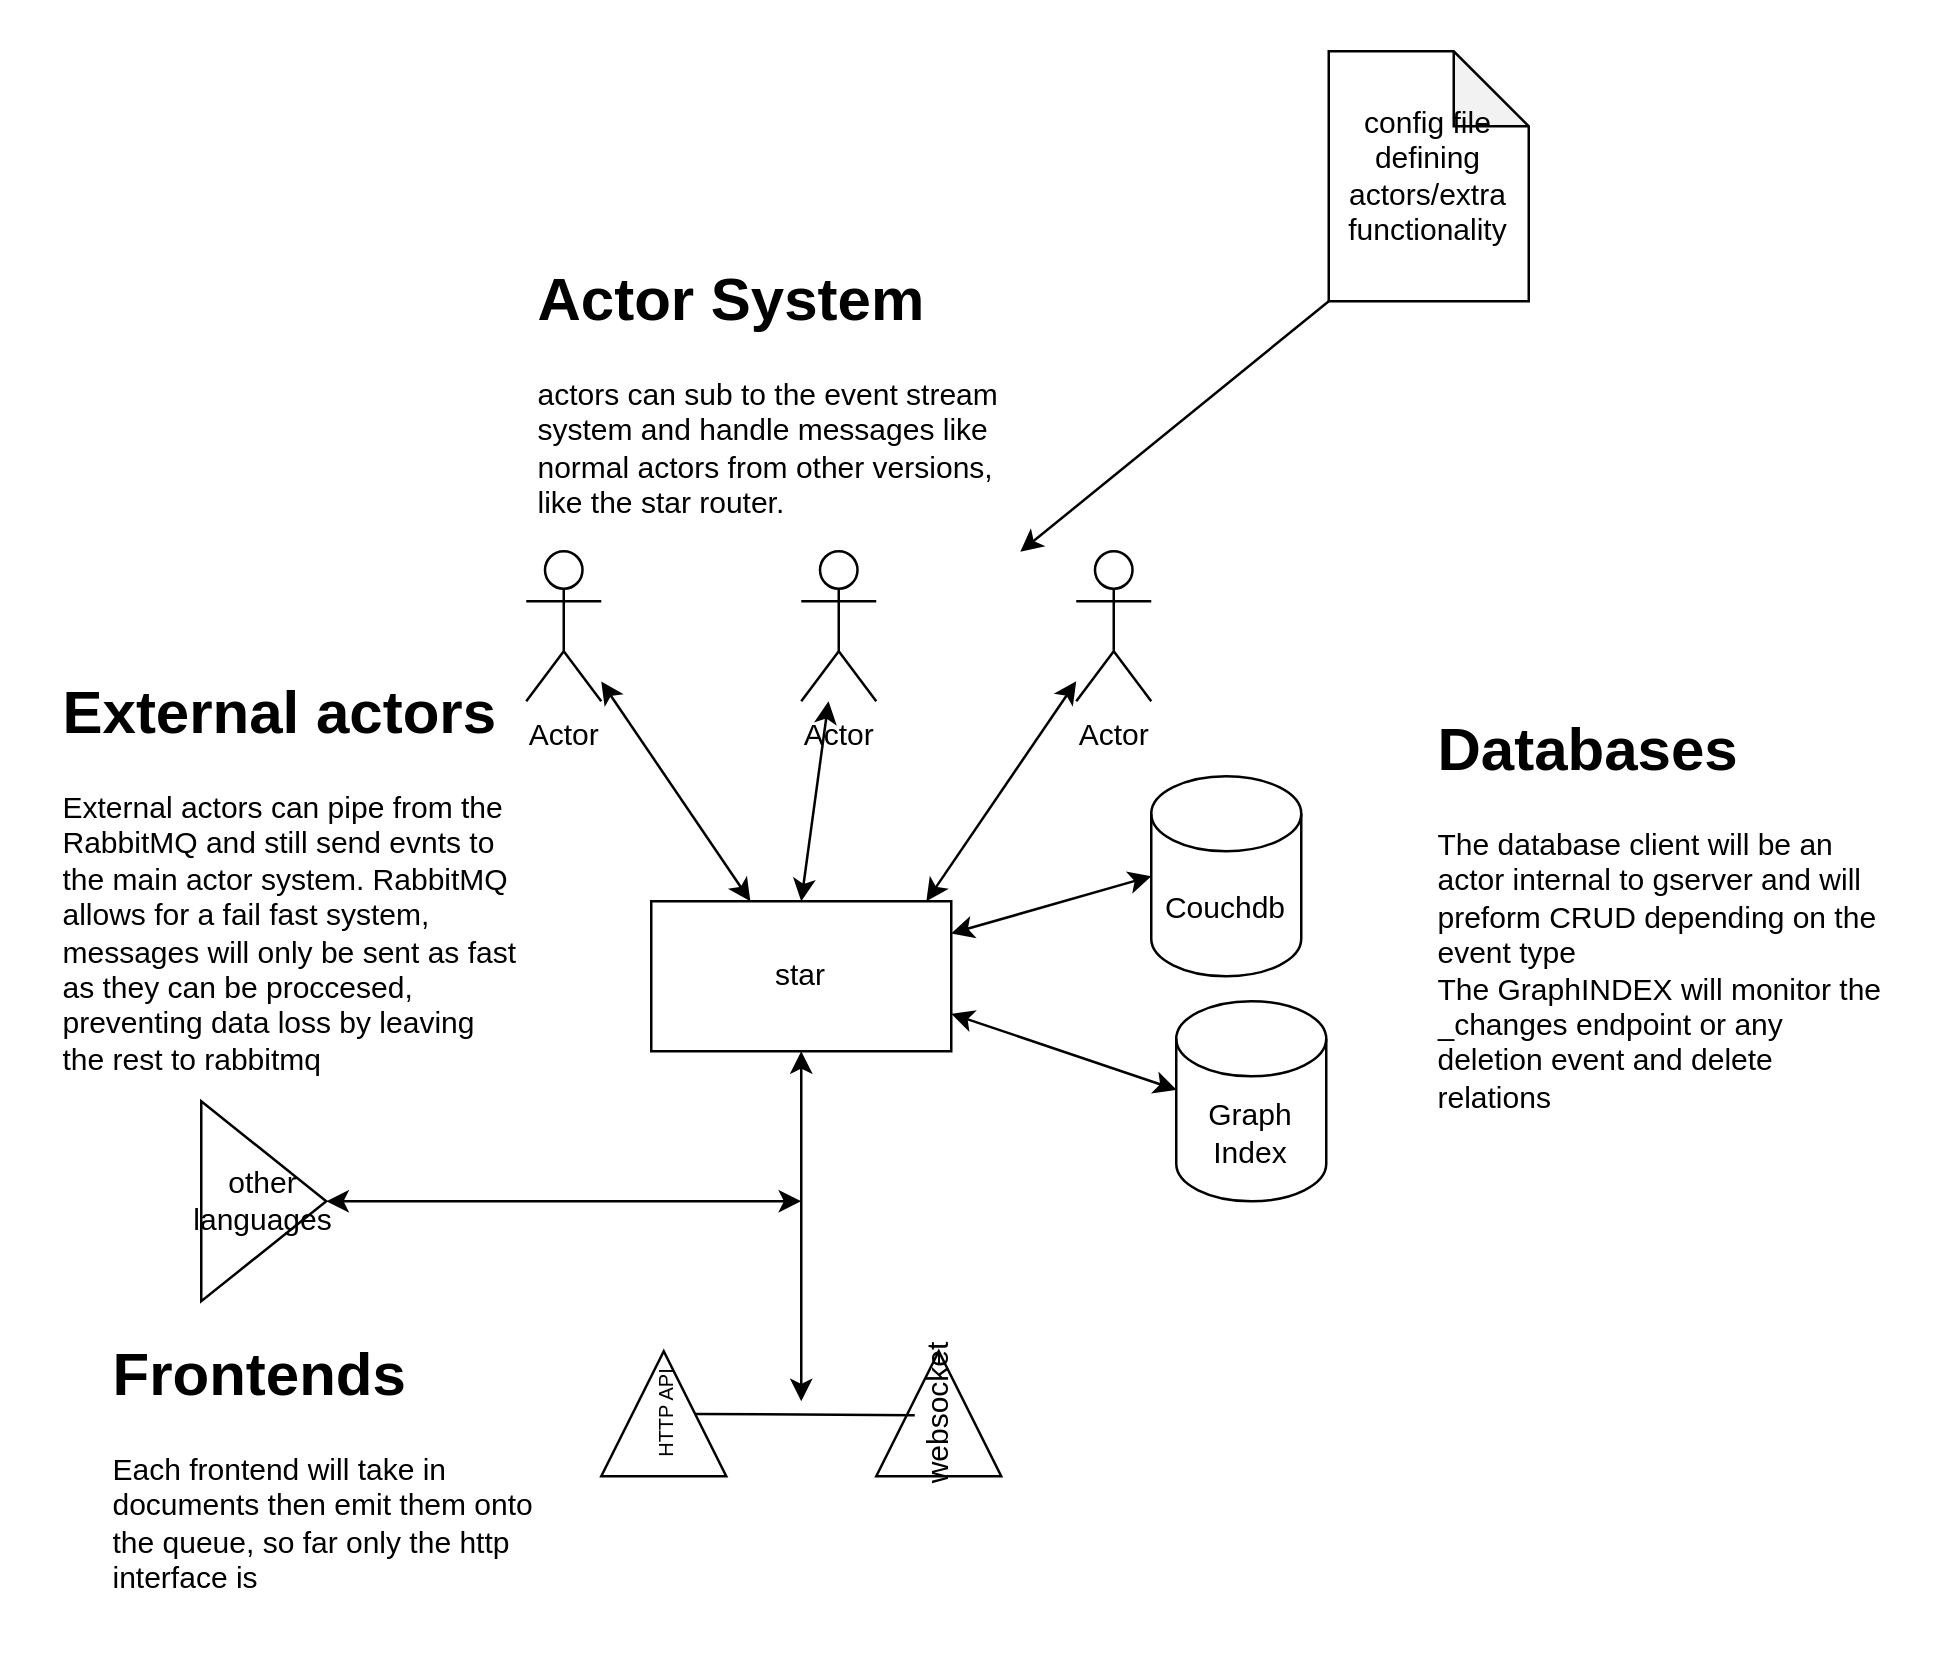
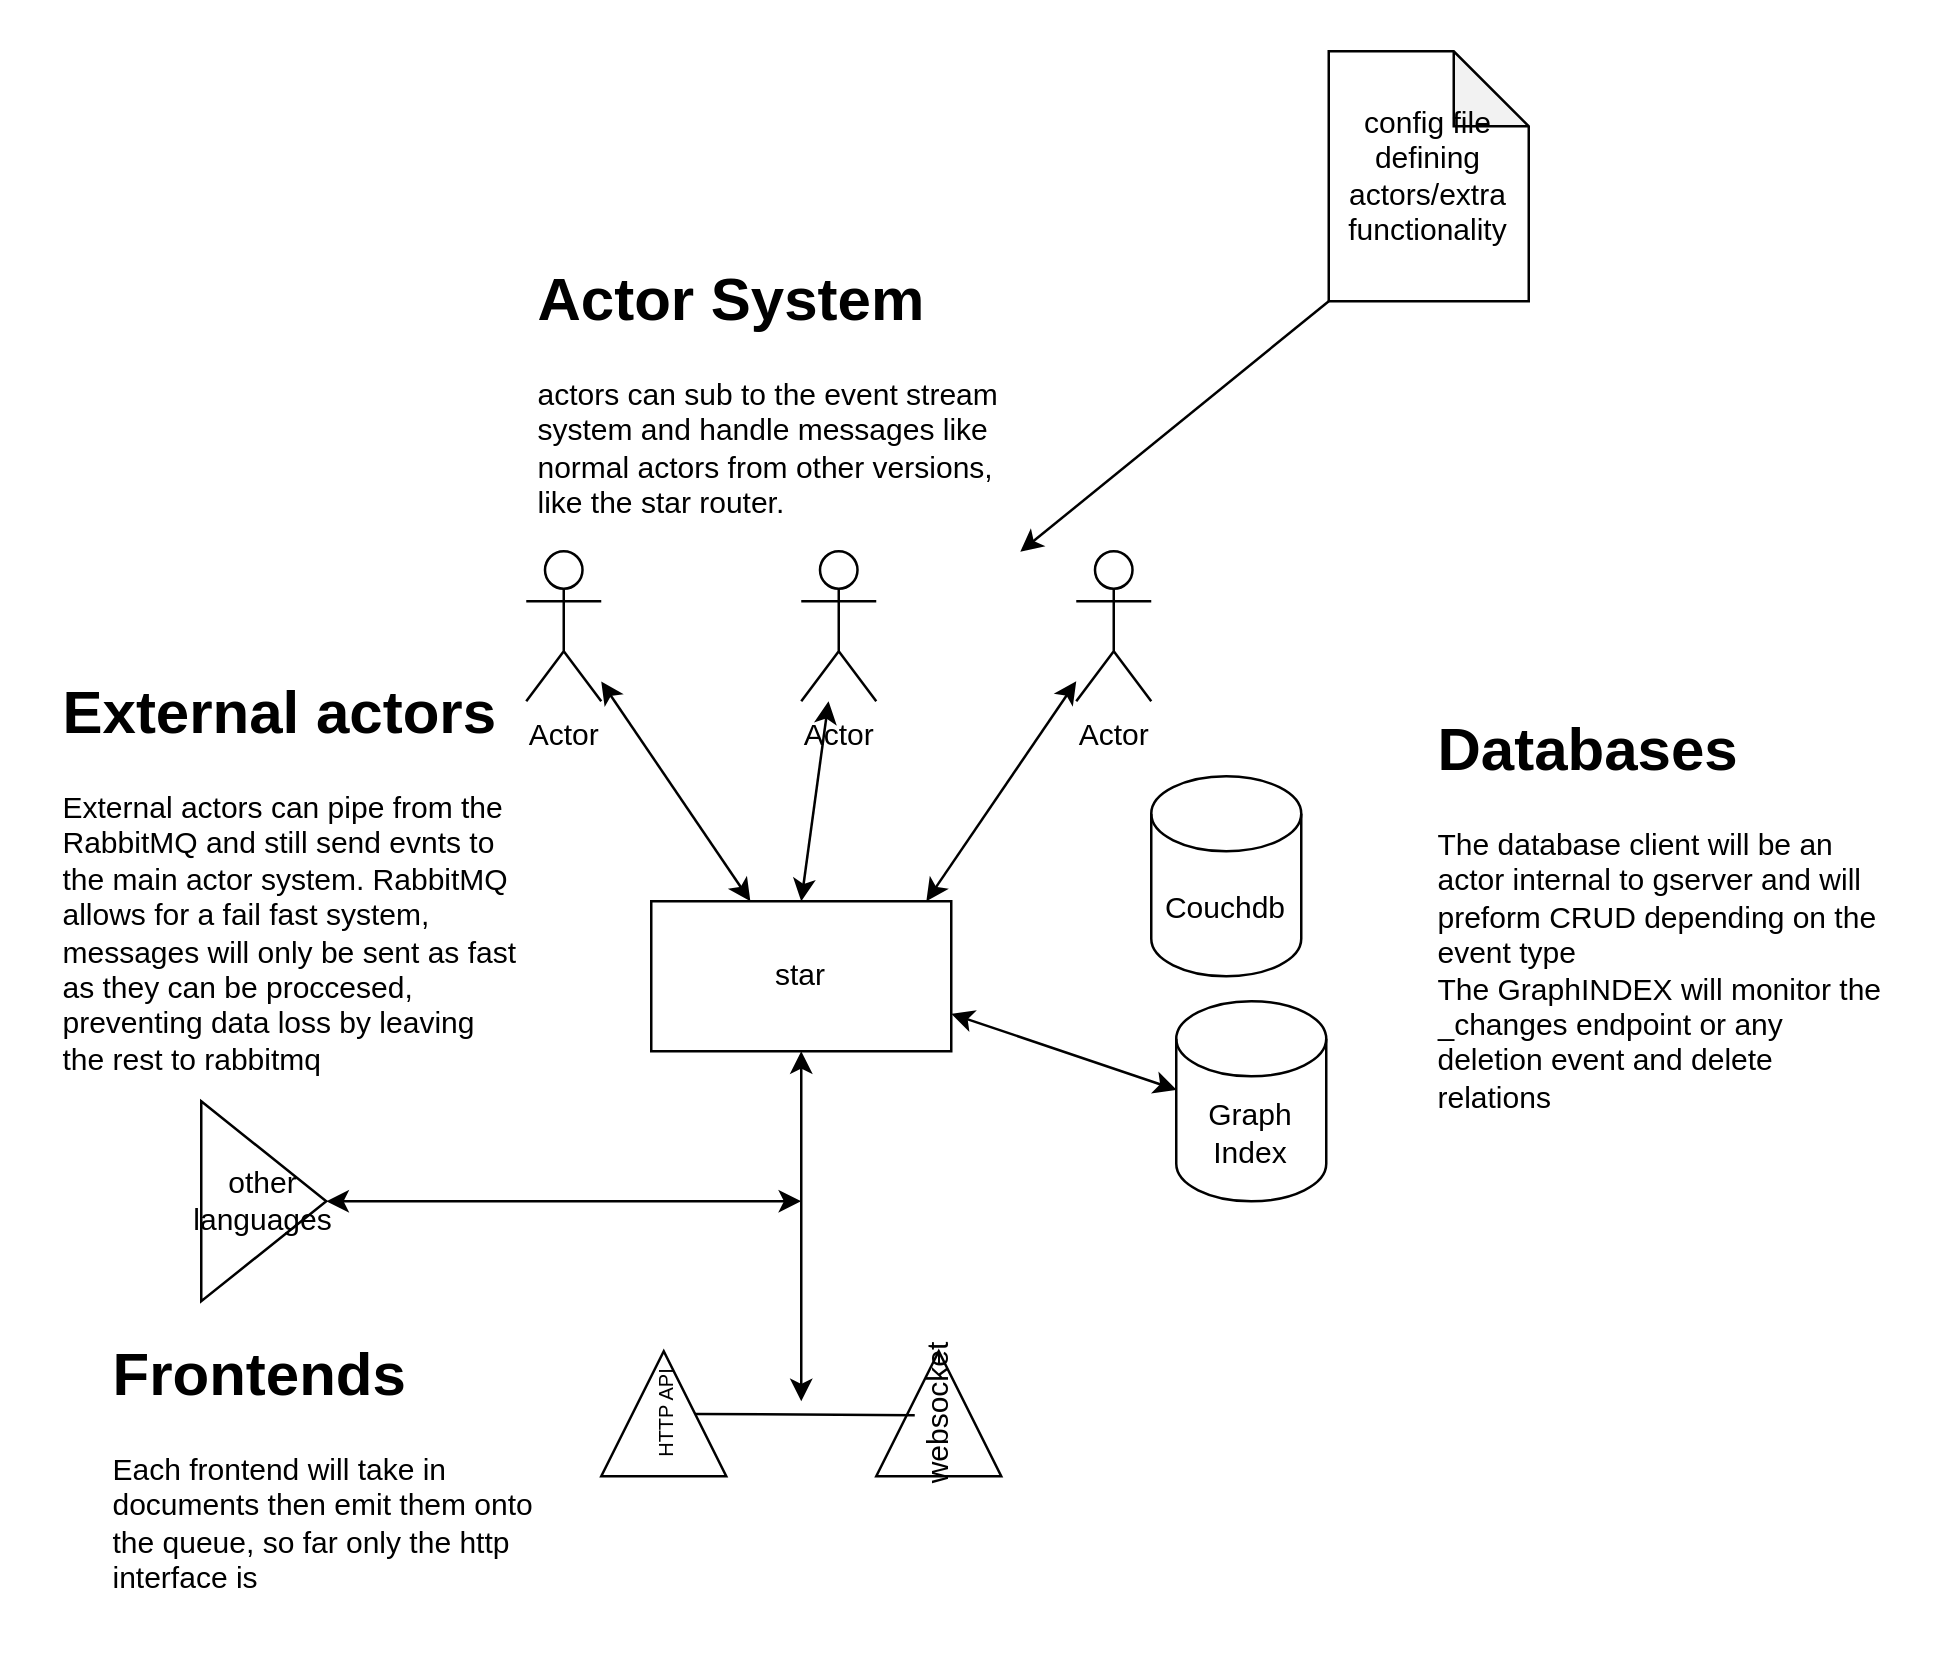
  <mxCell id="0" />
  <mxCell id="1" parent="0" />
  <mxCell id="2" value="star" style="rounded=0;whiteSpace=wrap;html=1;" vertex="1" parent="1"><mxGeometry x="260" y="360" width="120" height="60" as="geometry" /></mxCell>
  <mxCell id="3" value="" style="endArrow=classic;startArrow=classic;html=1;rounded=0;entryX=0.5;entryY=1;entryDx=0;entryDy=0;" edge="1" parent="1" target="2"><mxGeometry width="50" height="50" relative="1" as="geometry"><mxPoint x="320" y="560" as="sourcePoint" /><mxPoint x="330" y="480" as="targetPoint" /></mxGeometry></mxCell>
  <mxCell id="4" value="&lt;font style=&quot;font-size: 8px;&quot;&gt;HTTP API&lt;/font&gt;" style="triangle;whiteSpace=wrap;html=1;rotation=-90;" vertex="1" parent="1"><mxGeometry x="240" y="540" width="50" height="50" as="geometry" /></mxCell>
  <mxCell id="5" value="websocket" style="triangle;whiteSpace=wrap;html=1;rotation=-90;" vertex="1" parent="1"><mxGeometry x="350" y="540" width="50" height="50" as="geometry" /></mxCell>
  <mxCell id="6" value="&lt;h1&gt;Frontends&lt;/h1&gt;&lt;div&gt;Each frontend will take in documents then emit them onto the queue, so far only the http interface is&amp;nbsp;&lt;/div&gt;" style="text;html=1;strokeColor=none;fillColor=none;spacing=5;spacingTop=-20;whiteSpace=wrap;overflow=hidden;rounded=0;" vertex="1" parent="1"><mxGeometry x="40" y="530" width="190" height="120" as="geometry" /></mxCell>
  <mxCell id="7" value="" style="endArrow=none;html=1;rounded=0;entryX=0.488;entryY=0.308;entryDx=0;entryDy=0;entryPerimeter=0;" edge="1" parent="1" source="4" target="5"><mxGeometry width="50" height="50" relative="1" as="geometry"><mxPoint x="290" y="615" as="sourcePoint" /><mxPoint x="360.711" y="565" as="targetPoint" /></mxGeometry></mxCell>
  <mxCell id="8" value="Actor" style="shape=umlActor;verticalLabelPosition=bottom;verticalAlign=top;html=1;outlineConnect=0;" vertex="1" parent="1"><mxGeometry x="210" y="220" width="30" height="60" as="geometry" /></mxCell>
  <mxCell id="9" value="Actor" style="shape=umlActor;verticalLabelPosition=bottom;verticalAlign=top;html=1;outlineConnect=0;" vertex="1" parent="1"><mxGeometry x="320" y="220" width="30" height="60" as="geometry" /></mxCell>
  <mxCell id="10" value="Actor" style="shape=umlActor;verticalLabelPosition=bottom;verticalAlign=top;html=1;outlineConnect=0;" vertex="1" parent="1"><mxGeometry x="430" y="220" width="30" height="60" as="geometry" /></mxCell>
  <mxCell id="11" value="Couchdb" style="shape=cylinder3;whiteSpace=wrap;html=1;boundedLbl=1;backgroundOutline=1;size=15;" vertex="1" parent="1"><mxGeometry x="460" y="310" width="60" height="80" as="geometry" /></mxCell>
- <mxCell id="12" value="" style="endArrow=classic;startArrow=classic;html=1;rounded=0;entryX=0;entryY=0.5;entryDx=0;entryDy=0;entryPerimeter=0;" edge="1" parent="1" source="2" target="11"><mxGeometry width="50" height="50" relative="1" as="geometry"><mxPoint x="370" y="440" as="sourcePoint" /><mxPoint x="420" y="390" as="targetPoint" /></mxGeometry></mxCell>
  <mxCell id="13" value="" style="endArrow=classic;startArrow=classic;html=1;rounded=0;" edge="1" parent="1" source="2" target="8"><mxGeometry width="50" height="50" relative="1" as="geometry"><mxPoint x="190" y="380" as="sourcePoint" /><mxPoint x="240" y="330" as="targetPoint" /></mxGeometry></mxCell>
  <mxCell id="14" value="" style="endArrow=classic;startArrow=classic;html=1;rounded=0;exitX=0.5;exitY=0;exitDx=0;exitDy=0;" edge="1" parent="1" source="2" target="9"><mxGeometry width="50" height="50" relative="1" as="geometry"><mxPoint x="310" y="340" as="sourcePoint" /><mxPoint x="360" y="290" as="targetPoint" /></mxGeometry></mxCell>
  <mxCell id="15" value="" style="endArrow=classic;startArrow=classic;html=1;rounded=0;exitX=0.917;exitY=0;exitDx=0;exitDy=0;exitPerimeter=0;" edge="1" parent="1" source="2" target="10"><mxGeometry width="50" height="50" relative="1" as="geometry"><mxPoint x="430" y="330" as="sourcePoint" /><mxPoint x="480" y="280" as="targetPoint" /></mxGeometry></mxCell>
  <mxCell id="16" value="" style="endArrow=classic;startArrow=classic;html=1;rounded=0;exitX=1;exitY=0.75;exitDx=0;exitDy=0;entryX=0.002;entryY=0.443;entryDx=0;entryDy=0;entryPerimeter=0;" edge="1" parent="1" source="2" target="17"><mxGeometry width="50" height="50" relative="1" as="geometry"><mxPoint x="400" y="480" as="sourcePoint" /><mxPoint x="450" y="440" as="targetPoint" /></mxGeometry></mxCell>
  <mxCell id="17" value="Graph Index" style="shape=cylinder3;whiteSpace=wrap;html=1;boundedLbl=1;backgroundOutline=1;size=15;" vertex="1" parent="1"><mxGeometry x="470" y="400" width="60" height="80" as="geometry" /></mxCell>
  <mxCell id="18" value="&lt;h1&gt;Databases&lt;/h1&gt;&lt;div&gt;The database client will be an actor internal to gserver and will preform CRUD depending on the event type&lt;/div&gt;&lt;div&gt;The GraphINDEX will monitor the _changes endpoint or any deletion event and delete relations&lt;/div&gt;" style="text;html=1;strokeColor=none;fillColor=none;spacing=5;spacingTop=-20;whiteSpace=wrap;overflow=hidden;rounded=0;" vertex="1" parent="1"><mxGeometry x="570" y="280" width="190" height="190" as="geometry" /></mxCell>
  <mxCell id="19" value="" style="endArrow=classic;startArrow=classic;html=1;rounded=0;" edge="1" parent="1"><mxGeometry width="50" height="50" relative="1" as="geometry"><mxPoint x="130" y="480" as="sourcePoint" /><mxPoint x="320" y="480" as="targetPoint" /></mxGeometry></mxCell>
  <mxCell id="20" value="&lt;h1&gt;External actors&amp;nbsp;&lt;/h1&gt;&lt;div&gt;External actors can pipe from the RabbitMQ and still send evnts to the main actor system. RabbitMQ allows for a fail fast system, messages will only be sent as fast as they can be proccesed, preventing data loss by leaving the rest to rabbitmq&lt;/div&gt;" style="text;html=1;strokeColor=none;fillColor=none;spacing=5;spacingTop=-20;whiteSpace=wrap;overflow=hidden;rounded=0;" vertex="1" parent="1"><mxGeometry x="20" y="265" width="190" height="170" as="geometry" /></mxCell>
  <mxCell id="21" value="&lt;h1&gt;Actor System&lt;/h1&gt;&lt;p&gt;actors can sub to the event stream system and handle messages like normal actors from other versions, like the star router.&lt;/p&gt;&lt;p&gt;&lt;br&gt;&lt;/p&gt;" style="text;html=1;strokeColor=none;fillColor=none;spacing=5;spacingTop=-20;whiteSpace=wrap;overflow=hidden;rounded=0;" vertex="1" parent="1"><mxGeometry x="210" width="210" height="120" as="geometry" y="100" /></mxCell>
  <mxCell id="22" value="other languages" style="triangle;whiteSpace=wrap;html=1;rotation=0;" vertex="1" parent="1"><mxGeometry x="80" y="440" width="50" height="80" as="geometry" /></mxCell>
  <mxCell id="23" value="config file defining actors/extra functionality" style="shape=note;whiteSpace=wrap;html=1;backgroundOutline=1;darkOpacity=0.05;" vertex="1" parent="1"><mxGeometry x="531" y="20" width="80" height="100" as="geometry" /></mxCell>
  <mxCell id="24" value="" style="endArrow=classic;html=1;rounded=0;entryX=0.941;entryY=1.002;entryDx=0;entryDy=0;entryPerimeter=0;exitX=0;exitY=1;exitDx=0;exitDy=0;exitPerimeter=0;" edge="1" parent="1" source="23" target="21"><mxGeometry width="50" height="50" relative="1" as="geometry"><mxPoint x="460" y="120" as="sourcePoint" /><mxPoint x="510" y="70" as="targetPoint" /></mxGeometry></mxCell>
